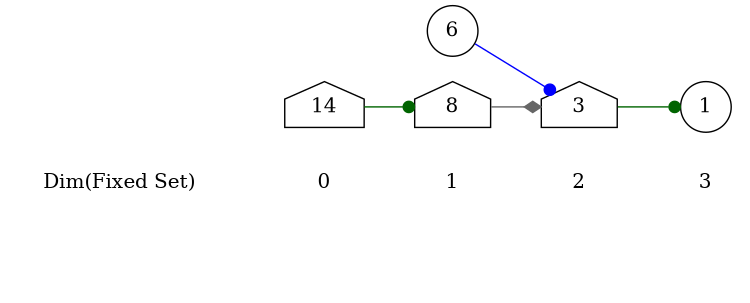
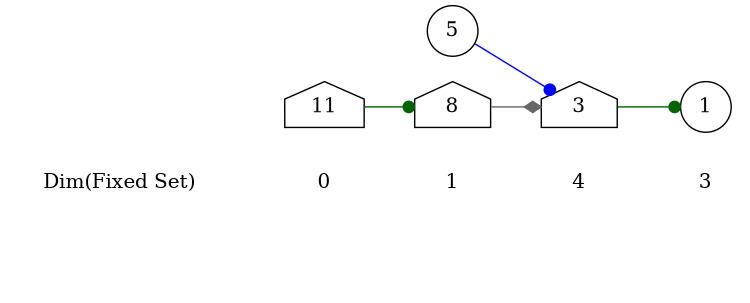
  digraph {
    rankdir=LR
    node [shape=house]
    edge [arrowhead=none color=white]
    n1 [color=white label=3]
    n2 [label=1 shape=circle]
-   n3 [color=white label=2]
+   n3 [color=white label=4]
    n4 [label=3]
    n5 [color=white label=1 shape=circle]
-   n6 [label=6 shape=circle]
+   n6 [label=5 shape=circle]
    n7 [label=8]
    n8 [color=white label=0 shape=octagon]
-   n9 [label=14]
+   n9 [label=11]
    n10 [color=white label="Dim(Fixed Set)" shape=circle]
    subgraph sub_1 {
      rank=same
      n1
      n2
    }
    subgraph sub_2 {
      rank=same
      n3
      n4
    }
    subgraph sub_3 {
      rank=same
      n5
      n6
    }
    subgraph sub_4 {
      rank=same
      n5
      n7
    }
    subgraph sub_5 {
      rank=same
      n8
      n9
    }
    n3 -> n1
    n4 -> n2 [arrowhead=dot color=darkgreen]
    n5 -> n3
    n6 -> n4 [arrowhead=dot color=blue]
    n7 -> n4 [arrowhead=diamond color=gray40]
    n8 -> n5
    n9 -> n7 [arrowhead=dot color=darkgreen]
    n10 -> n8
  }
